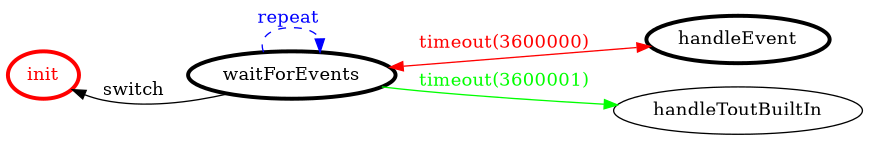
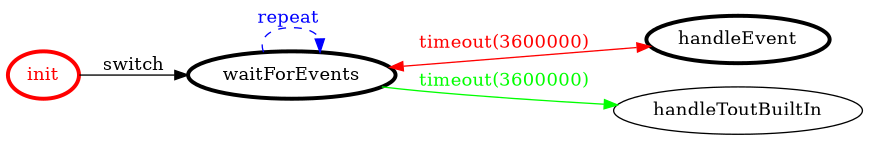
  digraph {
    rankdir=LR
    node [color=black fontcolor=black penwidth=3]
    init [color=red fontcolor=red]
    waitForEvents
    handleEvent
    handleToutBuiltIn [color="" fontcolor="" penwidth=""]
-   waitForEvents -> init [color=black fontcolor=black label=switch]
+   init -> waitForEvents [color=black fontcolor=black label=switch]
    waitForEvents -> waitForEvents [color=blue fontcolor=blue label="repeat " style=dashed]
    waitForEvents -> handleEvent [color=red dir=both fontcolor=red label="timeout(3600000)"]
-   waitForEvents -> handleToutBuiltIn [color=green fontcolor=green label="timeout(3600001)"]
+   waitForEvents -> handleToutBuiltIn [color=green fontcolor=green label="timeout(3600000)"]
  }
